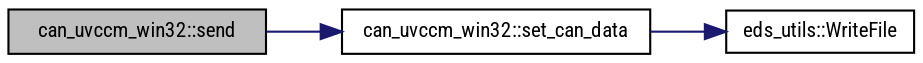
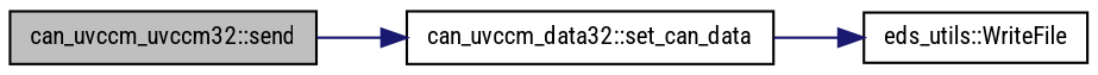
  digraph {
    fontname="Roboto Condensed"
    rankdir=LR
    node [color=black fillcolor=white fontname="Roboto Condensed" fontsize=10 shape=record style=filled]
    edge [color=midnightblue fontname="Roboto Condensed" fontsize=10 labelfontname="FreeSans.ttf" labelfontsize=10 style=solid]
-   n1 [fillcolor=grey75 fontcolor=black height=0.2 label="can_uvccm_win32::send" width=0.4]
-   n2 [height=0.2 label="can_uvccm_win32::set_can_data" width=0.4]
+   n1 [fillcolor=grey75 fontcolor=black height=0.2 label="can_uvccm_uvccm32::send" width=0.4]
+   n2 [height=0.2 label="can_uvccm_data32::set_can_data" width=0.4]
    n3 [height=0.2 label="eds_utils::WriteFile" width=0.4]
    n1 -> n2
    n2 -> n3
  }
